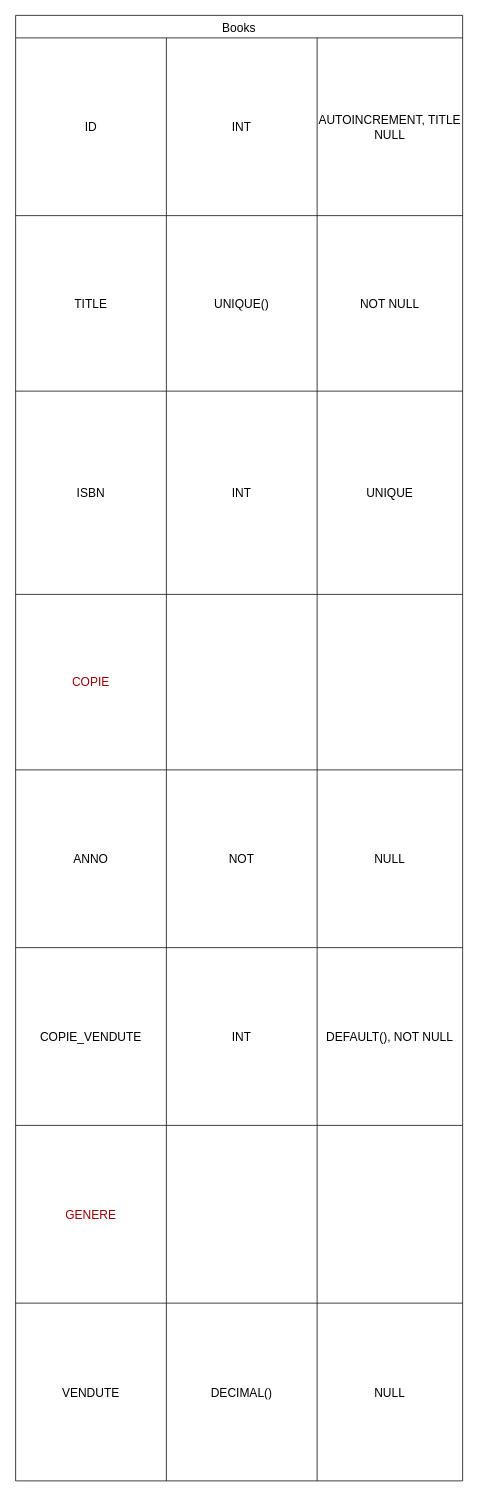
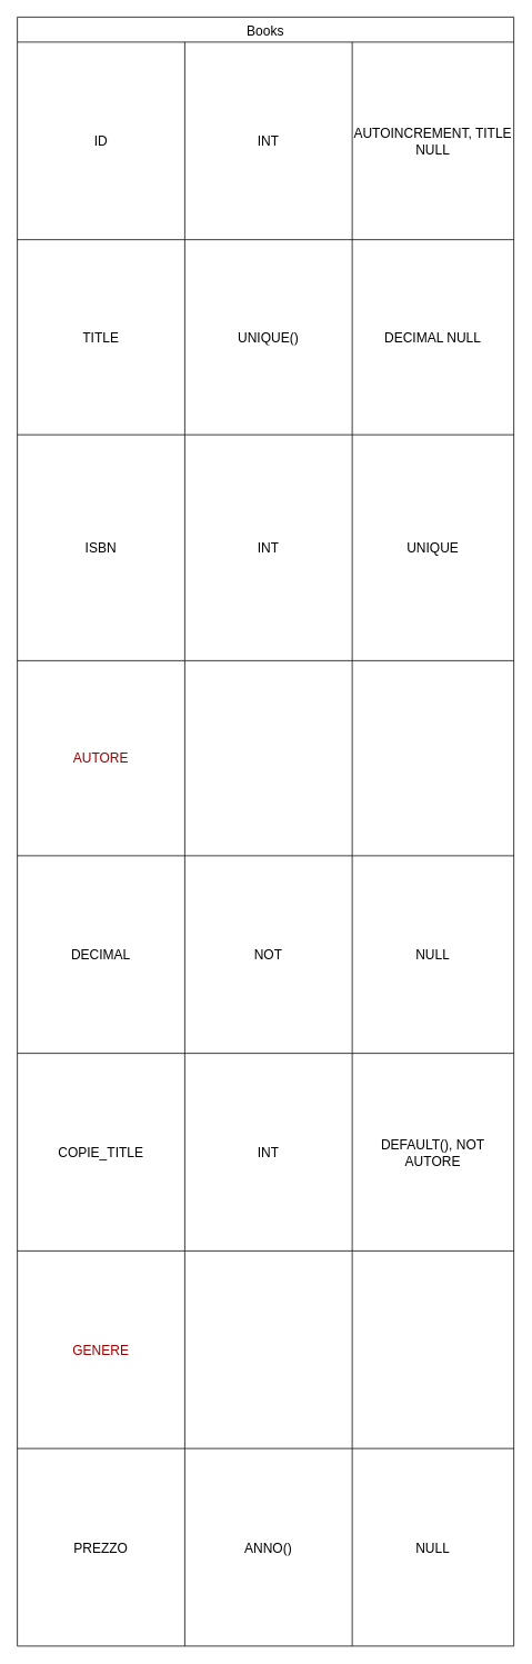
  <mxCell id="0" />
  <mxCell id="1" parent="0" />
  <mxCell id="2" value="Books" style="shape=table;startSize=30;container=1;collapsible=0;childLayout=tableLayout;strokeColor=default;fontSize=16;" vertex="1" parent="1"><mxGeometry x="20" y="20" width="596" height="1954" as="geometry" /></mxCell>
  <mxCell id="3" value="" style="shape=tableRow;horizontal=0;startSize=0;swimlaneHead=0;swimlaneBody=0;strokeColor=inherit;top=0;left=0;bottom=0;right=0;collapsible=0;dropTarget=0;fillColor=none;points=[[0,0.5],[1,0.5]];portConstraint=eastwest;fontSize=16;" vertex="1" parent="2"><mxGeometry y="30" width="596" height="237" as="geometry" /></mxCell>
  <mxCell id="4" value="ID" style="shape=partialRectangle;html=1;whiteSpace=wrap;connectable=0;strokeColor=inherit;overflow=hidden;fillColor=none;top=0;left=0;bottom=0;right=0;pointerEvents=1;fontSize=16;" vertex="1" parent="3"><mxGeometry width="201" height="237" as="geometry"><mxRectangle width="201" height="237" as="alternateBounds" /></mxGeometry></mxCell>
  <mxCell id="5" value="INT" style="shape=partialRectangle;html=1;whiteSpace=wrap;connectable=0;strokeColor=inherit;overflow=hidden;fillColor=none;top=0;left=0;bottom=0;right=0;pointerEvents=1;fontSize=16;" vertex="1" parent="3"><mxGeometry x="201" width="201" height="237" as="geometry"><mxRectangle width="201" height="237" as="alternateBounds" /></mxGeometry></mxCell>
  <mxCell id="6" value="AUTOINCREMENT, TITLE NULL" style="shape=partialRectangle;html=1;whiteSpace=wrap;connectable=0;strokeColor=inherit;overflow=hidden;fillColor=none;top=0;left=0;bottom=0;right=0;pointerEvents=1;fontSize=16;" vertex="1" parent="3"><mxGeometry x="402" width="194" height="237" as="geometry"><mxRectangle width="194" height="237" as="alternateBounds" /></mxGeometry></mxCell>
  <mxCell id="7" value="" style="shape=tableRow;horizontal=0;startSize=0;swimlaneHead=0;swimlaneBody=0;strokeColor=inherit;top=0;left=0;bottom=0;right=0;collapsible=0;dropTarget=0;fillColor=none;points=[[0,0.5],[1,0.5]];portConstraint=eastwest;fontSize=16;" vertex="1" parent="2"><mxGeometry y="267" width="596" height="234" as="geometry" /></mxCell>
  <mxCell id="8" value="TITLE" style="shape=partialRectangle;html=1;whiteSpace=wrap;connectable=0;strokeColor=inherit;overflow=hidden;fillColor=none;top=0;left=0;bottom=0;right=0;pointerEvents=1;fontSize=16;" vertex="1" parent="7"><mxGeometry width="201" height="234" as="geometry"><mxRectangle width="201" height="234" as="alternateBounds" /></mxGeometry></mxCell>
  <mxCell id="9" value="UNIQUE()" style="shape=partialRectangle;html=1;whiteSpace=wrap;connectable=0;strokeColor=inherit;overflow=hidden;fillColor=none;top=0;left=0;bottom=0;right=0;pointerEvents=1;fontSize=16;" vertex="1" parent="7"><mxGeometry x="201" width="201" height="234" as="geometry"><mxRectangle width="201" height="234" as="alternateBounds" /></mxGeometry></mxCell>
- <mxCell id="10" value="NOT NULL" style="shape=partialRectangle;html=1;whiteSpace=wrap;connectable=0;strokeColor=inherit;overflow=hidden;fillColor=none;top=0;left=0;bottom=0;right=0;pointerEvents=1;fontSize=16;" vertex="1" parent="7"><mxGeometry x="402" width="194" height="234" as="geometry"><mxRectangle width="194" height="234" as="alternateBounds" /></mxGeometry></mxCell>
+ <mxCell id="10" value="DECIMAL NULL" style="shape=partialRectangle;html=1;whiteSpace=wrap;connectable=0;strokeColor=inherit;overflow=hidden;fillColor=none;top=0;left=0;bottom=0;right=0;pointerEvents=1;fontSize=16;" vertex="1" parent="7"><mxGeometry x="402" width="194" height="234" as="geometry"><mxRectangle width="194" height="234" as="alternateBounds" /></mxGeometry></mxCell>
  <mxCell id="11" value="" style="shape=tableRow;horizontal=0;startSize=0;swimlaneHead=0;swimlaneBody=0;strokeColor=inherit;top=0;left=0;bottom=0;right=0;collapsible=0;dropTarget=0;fillColor=none;points=[[0,0.5],[1,0.5]];portConstraint=eastwest;fontSize=16;" vertex="1" parent="2"><mxGeometry y="501" width="596" height="271" as="geometry" /></mxCell>
  <mxCell id="12" value="ISBN" style="shape=partialRectangle;html=1;whiteSpace=wrap;connectable=0;strokeColor=inherit;overflow=hidden;fillColor=none;top=0;left=0;bottom=0;right=0;pointerEvents=1;fontSize=16;" vertex="1" parent="11"><mxGeometry width="201" height="271" as="geometry"><mxRectangle width="201" height="271" as="alternateBounds" /></mxGeometry></mxCell>
  <mxCell id="13" value="INT" style="shape=partialRectangle;html=1;whiteSpace=wrap;connectable=0;strokeColor=inherit;overflow=hidden;fillColor=none;top=0;left=0;bottom=0;right=0;pointerEvents=1;fontSize=16;" vertex="1" parent="11"><mxGeometry x="201" width="201" height="271" as="geometry"><mxRectangle width="201" height="271" as="alternateBounds" /></mxGeometry></mxCell>
  <mxCell id="14" value="UNIQUE" style="shape=partialRectangle;html=1;whiteSpace=wrap;connectable=0;strokeColor=inherit;overflow=hidden;fillColor=none;top=0;left=0;bottom=0;right=0;pointerEvents=1;fontSize=16;" vertex="1" parent="11"><mxGeometry x="402" width="194" height="271" as="geometry"><mxRectangle width="194" height="271" as="alternateBounds" /></mxGeometry></mxCell>
  <mxCell id="15" value="" style="shape=tableRow;horizontal=0;startSize=0;swimlaneHead=0;swimlaneBody=0;strokeColor=inherit;top=0;left=0;bottom=0;right=0;collapsible=0;dropTarget=0;fillColor=none;points=[[0,0.5],[1,0.5]];portConstraint=eastwest;fontSize=16;" vertex="1" parent="2"><mxGeometry y="772" width="596" height="234" as="geometry" /></mxCell>
- <mxCell id="16" value="&lt;font color=&quot;#990000&quot;&gt;COPIE&lt;/font&gt;" style="shape=partialRectangle;html=1;whiteSpace=wrap;connectable=0;strokeColor=inherit;overflow=hidden;fillColor=none;top=0;left=0;bottom=0;right=0;pointerEvents=1;fontSize=16;" vertex="1" parent="15"><mxGeometry width="201" height="234" as="geometry"><mxRectangle width="201" height="234" as="alternateBounds" /></mxGeometry></mxCell>
+ <mxCell id="16" value="&lt;font color=&quot;#990000&quot;&gt;AUTORE&lt;/font&gt;" style="shape=partialRectangle;html=1;whiteSpace=wrap;connectable=0;strokeColor=inherit;overflow=hidden;fillColor=none;top=0;left=0;bottom=0;right=0;pointerEvents=1;fontSize=16;" vertex="1" parent="15"><mxGeometry width="201" height="234" as="geometry"><mxRectangle width="201" height="234" as="alternateBounds" /></mxGeometry></mxCell>
  <mxCell id="17" value="" style="shape=partialRectangle;html=1;whiteSpace=wrap;connectable=0;strokeColor=inherit;overflow=hidden;fillColor=none;top=0;left=0;bottom=0;right=0;pointerEvents=1;fontSize=16;" vertex="1" parent="15"><mxGeometry x="201" width="201" height="234" as="geometry"><mxRectangle width="201" height="234" as="alternateBounds" /></mxGeometry></mxCell>
  <mxCell id="18" value="" style="shape=partialRectangle;html=1;whiteSpace=wrap;connectable=0;strokeColor=inherit;overflow=hidden;fillColor=none;top=0;left=0;bottom=0;right=0;pointerEvents=1;fontSize=16;" vertex="1" parent="15"><mxGeometry x="402" width="194" height="234" as="geometry"><mxRectangle width="194" height="234" as="alternateBounds" /></mxGeometry></mxCell>
  <mxCell id="19" value="" style="shape=tableRow;horizontal=0;startSize=0;swimlaneHead=0;swimlaneBody=0;strokeColor=inherit;top=0;left=0;bottom=0;right=0;collapsible=0;dropTarget=0;fillColor=none;points=[[0,0.5],[1,0.5]];portConstraint=eastwest;fontSize=16;" vertex="1" parent="2"><mxGeometry y="1006" width="596" height="237" as="geometry" /></mxCell>
- <mxCell id="20" value="ANNO" style="shape=partialRectangle;html=1;whiteSpace=wrap;connectable=0;strokeColor=inherit;overflow=hidden;fillColor=none;top=0;left=0;bottom=0;right=0;pointerEvents=1;fontSize=16;" vertex="1" parent="19"><mxGeometry width="201" height="237" as="geometry"><mxRectangle width="201" height="237" as="alternateBounds" /></mxGeometry></mxCell>
+ <mxCell id="20" value="DECIMAL" style="shape=partialRectangle;html=1;whiteSpace=wrap;connectable=0;strokeColor=inherit;overflow=hidden;fillColor=none;top=0;left=0;bottom=0;right=0;pointerEvents=1;fontSize=16;" vertex="1" parent="19"><mxGeometry width="201" height="237" as="geometry"><mxRectangle width="201" height="237" as="alternateBounds" /></mxGeometry></mxCell>
  <mxCell id="21" value="NOT" style="shape=partialRectangle;html=1;whiteSpace=wrap;connectable=0;strokeColor=inherit;overflow=hidden;fillColor=none;top=0;left=0;bottom=0;right=0;pointerEvents=1;fontSize=16;" vertex="1" parent="19"><mxGeometry x="201" width="201" height="237" as="geometry"><mxRectangle width="201" height="237" as="alternateBounds" /></mxGeometry></mxCell>
  <mxCell id="22" value="NULL" style="shape=partialRectangle;html=1;whiteSpace=wrap;connectable=0;strokeColor=inherit;overflow=hidden;fillColor=none;top=0;left=0;bottom=0;right=0;pointerEvents=1;fontSize=16;" vertex="1" parent="19"><mxGeometry x="402" width="194" height="237" as="geometry"><mxRectangle width="194" height="237" as="alternateBounds" /></mxGeometry></mxCell>
  <mxCell id="23" value="" style="shape=tableRow;horizontal=0;startSize=0;swimlaneHead=0;swimlaneBody=0;strokeColor=inherit;top=0;left=0;bottom=0;right=0;collapsible=0;dropTarget=0;fillColor=none;points=[[0,0.5],[1,0.5]];portConstraint=eastwest;fontSize=16;" vertex="1" parent="2"><mxGeometry y="1243" width="596" height="237" as="geometry" /></mxCell>
- <mxCell id="24" value="COPIE_VENDUTE" style="shape=partialRectangle;html=1;whiteSpace=wrap;connectable=0;strokeColor=inherit;overflow=hidden;fillColor=none;top=0;left=0;bottom=0;right=0;pointerEvents=1;fontSize=16;" vertex="1" parent="23"><mxGeometry width="201" height="237" as="geometry"><mxRectangle width="201" height="237" as="alternateBounds" /></mxGeometry></mxCell>
+ <mxCell id="24" value="COPIE_TITLE" style="shape=partialRectangle;html=1;whiteSpace=wrap;connectable=0;strokeColor=inherit;overflow=hidden;fillColor=none;top=0;left=0;bottom=0;right=0;pointerEvents=1;fontSize=16;" vertex="1" parent="23"><mxGeometry width="201" height="237" as="geometry"><mxRectangle width="201" height="237" as="alternateBounds" /></mxGeometry></mxCell>
  <mxCell id="25" value="INT" style="shape=partialRectangle;html=1;whiteSpace=wrap;connectable=0;strokeColor=inherit;overflow=hidden;fillColor=none;top=0;left=0;bottom=0;right=0;pointerEvents=1;fontSize=16;" vertex="1" parent="23"><mxGeometry x="201" width="201" height="237" as="geometry"><mxRectangle width="201" height="237" as="alternateBounds" /></mxGeometry></mxCell>
- <mxCell id="26" value="DEFAULT(), NOT NULL" style="shape=partialRectangle;html=1;whiteSpace=wrap;connectable=0;strokeColor=inherit;overflow=hidden;fillColor=none;top=0;left=0;bottom=0;right=0;pointerEvents=1;fontSize=16;" vertex="1" parent="23"><mxGeometry x="402" width="194" height="237" as="geometry"><mxRectangle width="194" height="237" as="alternateBounds" /></mxGeometry></mxCell>
+ <mxCell id="26" value="DEFAULT(), NOT AUTORE" style="shape=partialRectangle;html=1;whiteSpace=wrap;connectable=0;strokeColor=inherit;overflow=hidden;fillColor=none;top=0;left=0;bottom=0;right=0;pointerEvents=1;fontSize=16;" vertex="1" parent="23"><mxGeometry x="402" width="194" height="237" as="geometry"><mxRectangle width="194" height="237" as="alternateBounds" /></mxGeometry></mxCell>
  <mxCell id="27" value="" style="shape=tableRow;horizontal=0;startSize=0;swimlaneHead=0;swimlaneBody=0;strokeColor=inherit;top=0;left=0;bottom=0;right=0;collapsible=0;dropTarget=0;fillColor=none;points=[[0,0.5],[1,0.5]];portConstraint=eastwest;fontSize=16;" vertex="1" parent="2"><mxGeometry y="1480" width="596" height="237" as="geometry" /></mxCell>
  <mxCell id="28" value="&lt;font color=&quot;#990000&quot;&gt;GENERE&lt;/font&gt;" style="shape=partialRectangle;html=1;whiteSpace=wrap;connectable=0;strokeColor=inherit;overflow=hidden;fillColor=none;top=0;left=0;bottom=0;right=0;pointerEvents=1;fontSize=16;" vertex="1" parent="27"><mxGeometry width="201" height="237" as="geometry"><mxRectangle width="201" height="237" as="alternateBounds" /></mxGeometry></mxCell>
  <mxCell id="29" value="" style="shape=partialRectangle;html=1;whiteSpace=wrap;connectable=0;strokeColor=inherit;overflow=hidden;fillColor=none;top=0;left=0;bottom=0;right=0;pointerEvents=1;fontSize=16;" vertex="1" parent="27"><mxGeometry x="201" width="201" height="237" as="geometry"><mxRectangle width="201" height="237" as="alternateBounds" /></mxGeometry></mxCell>
  <mxCell id="30" value="" style="shape=partialRectangle;html=1;whiteSpace=wrap;connectable=0;strokeColor=inherit;overflow=hidden;fillColor=none;top=0;left=0;bottom=0;right=0;pointerEvents=1;fontSize=16;" vertex="1" parent="27"><mxGeometry x="402" width="194" height="237" as="geometry"><mxRectangle width="194" height="237" as="alternateBounds" /></mxGeometry></mxCell>
  <mxCell id="31" value="" style="shape=tableRow;horizontal=0;startSize=0;swimlaneHead=0;swimlaneBody=0;strokeColor=inherit;top=0;left=0;bottom=0;right=0;collapsible=0;dropTarget=0;fillColor=none;points=[[0,0.5],[1,0.5]];portConstraint=eastwest;fontSize=16;" vertex="1" parent="2"><mxGeometry y="1717" width="596" height="237" as="geometry" /></mxCell>
- <mxCell id="32" value="VENDUTE" style="shape=partialRectangle;html=1;whiteSpace=wrap;connectable=0;strokeColor=inherit;overflow=hidden;fillColor=none;top=0;left=0;bottom=0;right=0;pointerEvents=1;fontSize=16;" vertex="1" parent="31"><mxGeometry width="201" height="237" as="geometry"><mxRectangle width="201" height="237" as="alternateBounds" /></mxGeometry></mxCell>
- <mxCell id="33" value="DECIMAL()" style="shape=partialRectangle;html=1;whiteSpace=wrap;connectable=0;strokeColor=inherit;overflow=hidden;fillColor=none;top=0;left=0;bottom=0;right=0;pointerEvents=1;fontSize=16;" vertex="1" parent="31"><mxGeometry x="201" width="201" height="237" as="geometry"><mxRectangle width="201" height="237" as="alternateBounds" /></mxGeometry></mxCell>
+ <mxCell id="32" value="PREZZO" style="shape=partialRectangle;html=1;whiteSpace=wrap;connectable=0;strokeColor=inherit;overflow=hidden;fillColor=none;top=0;left=0;bottom=0;right=0;pointerEvents=1;fontSize=16;" vertex="1" parent="31"><mxGeometry width="201" height="237" as="geometry"><mxRectangle width="201" height="237" as="alternateBounds" /></mxGeometry></mxCell>
+ <mxCell id="33" value="ANNO()" style="shape=partialRectangle;html=1;whiteSpace=wrap;connectable=0;strokeColor=inherit;overflow=hidden;fillColor=none;top=0;left=0;bottom=0;right=0;pointerEvents=1;fontSize=16;" vertex="1" parent="31"><mxGeometry x="201" width="201" height="237" as="geometry"><mxRectangle width="201" height="237" as="alternateBounds" /></mxGeometry></mxCell>
  <mxCell id="34" value="NULL" style="shape=partialRectangle;html=1;whiteSpace=wrap;connectable=0;strokeColor=inherit;overflow=hidden;fillColor=none;top=0;left=0;bottom=0;right=0;pointerEvents=1;fontSize=16;" vertex="1" parent="31"><mxGeometry x="402" width="194" height="237" as="geometry"><mxRectangle width="194" height="237" as="alternateBounds" /></mxGeometry></mxCell>
